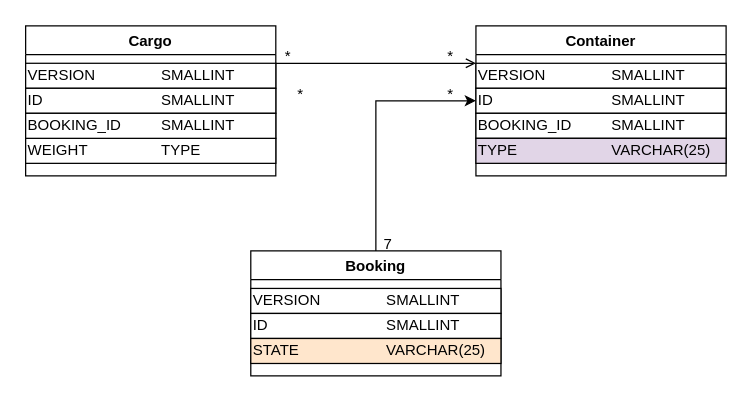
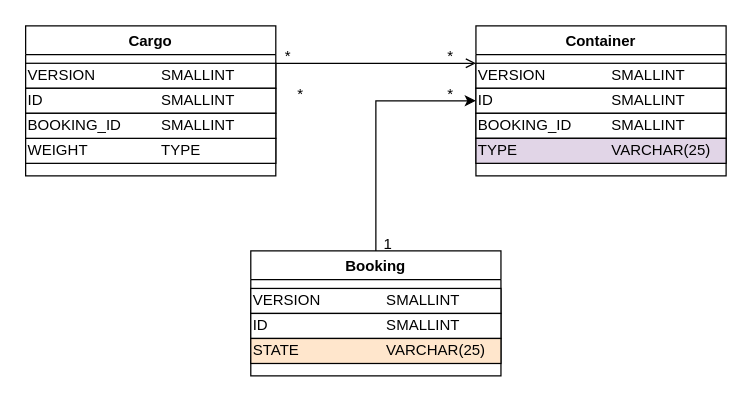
  <mxCell id="0" />
  <mxCell id="1" parent="0" />
  <mxCell id="2" style="rounded=0;orthogonalLoop=1;jettySize=auto;html=1;exitX=0.5;exitY=0;exitDx=0;exitDy=0;entryX=0;entryY=0.5;entryDx=0;entryDy=0;edgeStyle=orthogonalEdgeStyle;" parent="1" source="3" target="9" edge="1"><mxGeometry relative="1" as="geometry" /></mxCell>
  <mxCell id="3" value="Booking" style="swimlane;" parent="1" vertex="1"><mxGeometry x="200" y="200" width="200" height="100" as="geometry" /></mxCell>
  <mxCell id="4" value="VERSION&lt;span&gt;&#09;&lt;span style=&quot;white-space: pre&quot;&gt;&#09;&lt;span style=&quot;white-space: pre&quot;&gt;&#09;&lt;/span&gt;&lt;/span&gt;&lt;/span&gt;SMALLINT" style="whiteSpace=wrap;html=1;align=left;" parent="3" vertex="1"><mxGeometry y="30" width="200" height="20" as="geometry" /></mxCell>
  <mxCell id="5" value="ID&lt;span style=&quot;white-space: pre&quot;&gt;&#09;&lt;/span&gt;&lt;span style=&quot;white-space: pre&quot;&gt;&#09;&lt;/span&gt;&lt;span&gt;&#09;&lt;span style=&quot;white-space: pre&quot;&gt;&#09;&lt;span style=&quot;white-space: pre&quot;&gt;&#09;&lt;/span&gt;&lt;/span&gt;&lt;/span&gt;SMALLINT" style="whiteSpace=wrap;html=1;align=left;" parent="3" vertex="1"><mxGeometry y="50" width="200" height="20" as="geometry" /></mxCell>
  <mxCell id="6" value="STATE&lt;span&gt;&#09;&lt;span style=&quot;white-space: pre&quot;&gt;&#09;&lt;/span&gt;&lt;span style=&quot;white-space: pre&quot;&gt;&#09;&lt;/span&gt;&lt;span style=&quot;white-space: pre&quot;&gt;&#09;&lt;/span&gt;&lt;/span&gt;VARCHAR(25)" style="whiteSpace=wrap;html=1;align=left;fillColor=#ffe6cc;" parent="3" vertex="1"><mxGeometry y="70" width="200" height="20" as="geometry" /></mxCell>
  <mxCell id="7" value="Container" style="swimlane;" parent="1" vertex="1"><mxGeometry x="380" y="20" width="200" height="120" as="geometry" /></mxCell>
  <mxCell id="8" value="VERSION&lt;span&gt;&#09;&lt;span style=&quot;white-space: pre&quot;&gt;&#09;&lt;span style=&quot;white-space: pre&quot;&gt;&#09;&lt;/span&gt;&lt;/span&gt;&lt;/span&gt;SMALLINT" style="whiteSpace=wrap;html=1;align=left;" parent="7" vertex="1"><mxGeometry y="30" width="200" height="20" as="geometry" /></mxCell>
  <mxCell id="9" value="ID&lt;span style=&quot;white-space: pre&quot;&gt;&#09;&lt;/span&gt;&lt;span style=&quot;white-space: pre&quot;&gt;&#09;&lt;/span&gt;&lt;span&gt;&#09;&lt;span style=&quot;white-space: pre&quot;&gt;&#09;&lt;span style=&quot;white-space: pre&quot;&gt;&#09;&lt;/span&gt;&lt;/span&gt;&lt;/span&gt;SMALLINT" style="whiteSpace=wrap;html=1;align=left;" parent="7" vertex="1"><mxGeometry y="50" width="200" height="20" as="geometry" /></mxCell>
  <mxCell id="10" value="BOOKING_ID&lt;span&gt;&amp;nbsp;&lt;span style=&quot;white-space: pre&quot;&gt;&#09;&lt;span style=&quot;white-space: pre&quot;&gt;&#09;&lt;/span&gt;&lt;/span&gt;&lt;/span&gt;SMALLINT" style="whiteSpace=wrap;html=1;align=left;" parent="7" vertex="1"><mxGeometry y="70" width="200" height="20" as="geometry" /></mxCell>
  <mxCell id="11" value="&lt;span&gt;TYPE&amp;nbsp;&lt;span style=&quot;white-space: pre&quot;&gt;&#09;&lt;/span&gt;&lt;span style=&quot;white-space: pre&quot;&gt;&#09;&lt;/span&gt;&lt;span style=&quot;white-space: pre&quot;&gt;&#09;&lt;/span&gt;&lt;/span&gt;VARCHAR(25)" style="whiteSpace=wrap;html=1;align=left;fillColor=#e1d5e7;" parent="7" vertex="1"><mxGeometry y="90" width="200" height="20" as="geometry" /></mxCell>
  <mxCell id="12" value="" style="group" parent="1" vertex="1" connectable="0"><mxGeometry x="20" y="20" width="200" height="120" as="geometry" /></mxCell>
  <mxCell id="13" value="Cargo" style="swimlane;" parent="12" vertex="1"><mxGeometry width="200" height="120" as="geometry" /></mxCell>
  <mxCell id="14" value="WEIGHT&lt;span style=&quot;white-space: pre&quot;&gt;&#09;&lt;/span&gt;&lt;span style=&quot;white-space: pre&quot;&gt;&#09;&lt;/span&gt;&lt;span style=&quot;white-space: pre&quot;&gt;&#09;&lt;/span&gt;TYPE" style="whiteSpace=wrap;html=1;align=left;" parent="13" vertex="1"><mxGeometry y="90" width="200" height="20" as="geometry" /></mxCell>
  <mxCell id="15" value="VERSION&lt;span&gt;&#09;&lt;span style=&quot;white-space: pre&quot;&gt;&#09;&lt;span style=&quot;white-space: pre&quot;&gt;&#09;&lt;/span&gt;&lt;/span&gt;&lt;/span&gt;SMALLINT" style="whiteSpace=wrap;html=1;align=left;" parent="12" vertex="1"><mxGeometry y="30" width="200" height="20" as="geometry" /></mxCell>
  <mxCell id="16" value="ID&lt;span style=&quot;white-space: pre&quot;&gt;&#09;&lt;/span&gt;&lt;span style=&quot;white-space: pre&quot;&gt;&#09;&lt;/span&gt;&lt;span&gt;&#09;&lt;span style=&quot;white-space: pre&quot;&gt;&#09;&lt;span style=&quot;white-space: pre&quot;&gt;&#09;&lt;/span&gt;&lt;/span&gt;&lt;/span&gt;SMALLINT" style="whiteSpace=wrap;html=1;align=left;" parent="12" vertex="1"><mxGeometry y="50" width="200" height="20" as="geometry" /></mxCell>
  <mxCell id="17" value="BOOKING_ID&lt;span&gt;&amp;nbsp;&lt;span style=&quot;white-space: pre&quot;&gt;&#09;&lt;span style=&quot;white-space: pre&quot;&gt;&#09;&lt;/span&gt;&lt;/span&gt;&lt;/span&gt;SMALLINT" style="whiteSpace=wrap;html=1;align=left;" parent="12" vertex="1"><mxGeometry y="70" width="200" height="20" as="geometry" /></mxCell>
  <mxCell id="18" value="*" style="text;html=1;strokeColor=none;fillColor=none;align=center;verticalAlign=middle;whiteSpace=wrap;rounded=0;" parent="1" vertex="1"><mxGeometry x="350" y="70" width="20" height="10" as="geometry" /></mxCell>
  <mxCell id="19" value="*" style="text;html=1;strokeColor=none;fillColor=none;align=center;verticalAlign=middle;whiteSpace=wrap;rounded=0;" parent="1" vertex="1"><mxGeometry x="230" y="70" width="20" height="10" as="geometry" /></mxCell>
- <mxCell id="20" value="7" style="text;html=1;strokeColor=none;fillColor=none;align=center;verticalAlign=middle;whiteSpace=wrap;rounded=0;" parent="1" vertex="1"><mxGeometry x="300" y="190" width="20" height="10" as="geometry" /></mxCell>
+ <mxCell id="20" value="1" style="text;html=1;strokeColor=none;fillColor=none;align=center;verticalAlign=middle;whiteSpace=wrap;rounded=0;" parent="1" vertex="1"><mxGeometry x="300" y="190" width="20" height="10" as="geometry" /></mxCell>
  <mxCell id="21" style="edgeStyle=orthogonalEdgeStyle;rounded=0;orthogonalLoop=1;jettySize=auto;html=1;exitX=1;exitY=0.25;exitDx=0;exitDy=0;entryX=0;entryY=0.25;entryDx=0;entryDy=0;endArrow=open;" edge="1" parent="1" source="13" target="7"><mxGeometry relative="1" as="geometry" /></mxCell>
  <mxCell id="22" value="*" style="text;html=1;strokeColor=none;fillColor=none;align=center;verticalAlign=middle;whiteSpace=wrap;rounded=0;" vertex="1" parent="1"><mxGeometry x="350" y="40" width="20" height="10" as="geometry" /></mxCell>
  <mxCell id="23" value="*" style="text;html=1;strokeColor=none;fillColor=none;align=center;verticalAlign=middle;whiteSpace=wrap;rounded=0;" vertex="1" parent="1"><mxGeometry x="220" y="40" width="20" height="10" as="geometry" /></mxCell>
